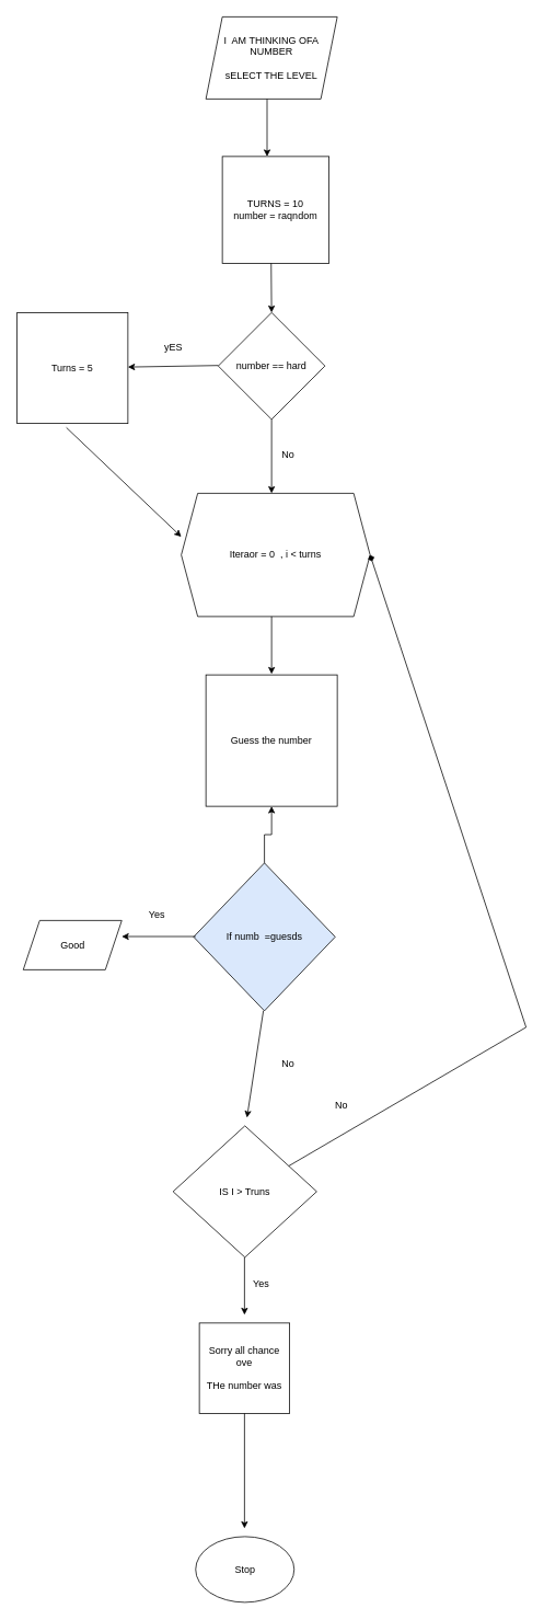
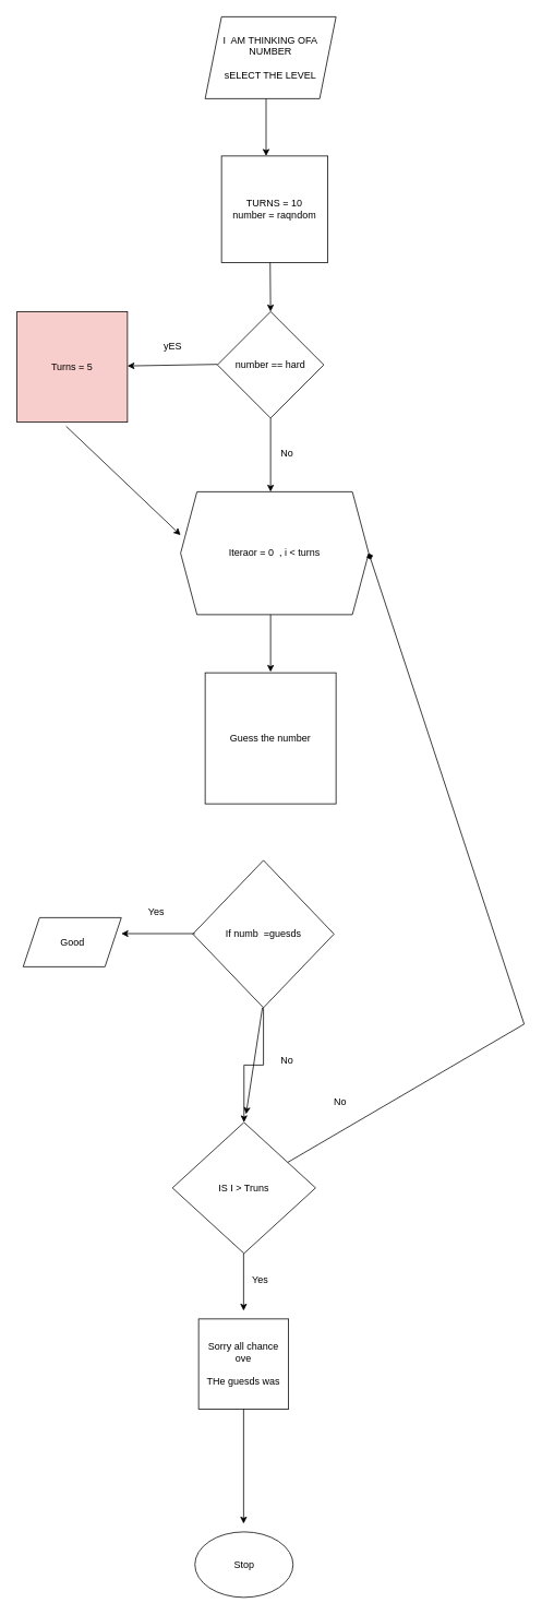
  <mxCell id="0" />
  <mxCell id="1" parent="0" />
  <mxCell id="2" value="I&amp;nbsp; AM THINKING OFA NUMBER&lt;br&gt;&lt;br&gt;sELECT THE LEVEL" style="shape=parallelogram;perimeter=parallelogramPerimeter;whiteSpace=wrap;html=1;fixedSize=1;" vertex="1" parent="1"><mxGeometry x="250" y="20" width="160" height="100" as="geometry" /></mxCell>
  <mxCell id="3" value="number == hard" style="rhombus;whiteSpace=wrap;html=1;" vertex="1" parent="1"><mxGeometry x="265" y="380" width="130" height="130" as="geometry" /></mxCell>
  <mxCell id="4" value="" style="endArrow=classic;html=1;rounded=0;" edge="1" parent="1"><mxGeometry width="50" height="50" relative="1" as="geometry"><mxPoint x="324.5" y="120" as="sourcePoint" /><mxPoint x="324.5" y="190" as="targetPoint" /></mxGeometry></mxCell>
  <mxCell id="5" value="TURNS = 10&lt;br&gt;number = raqndom" style="whiteSpace=wrap;html=1;aspect=fixed;" vertex="1" parent="1"><mxGeometry x="270" y="190" width="130" height="130" as="geometry" /></mxCell>
  <mxCell id="6" value="" style="endArrow=classic;html=1;rounded=0;entryX=0.5;entryY=0;entryDx=0;entryDy=0;" edge="1" parent="1" target="3"><mxGeometry width="50" height="50" relative="1" as="geometry"><mxPoint x="329.5" y="320" as="sourcePoint" /><mxPoint x="329.5" y="390" as="targetPoint" /></mxGeometry></mxCell>
  <mxCell id="7" value="" style="endArrow=classic;html=1;rounded=0;" edge="1" parent="1" target="9"><mxGeometry width="50" height="50" relative="1" as="geometry"><mxPoint x="265" y="444.41" as="sourcePoint" /><mxPoint x="125" y="444.41" as="targetPoint" /></mxGeometry></mxCell>
  <mxCell id="8" value="" style="endArrow=classic;html=1;rounded=0;" edge="1" parent="1"><mxGeometry width="50" height="50" relative="1" as="geometry"><mxPoint x="330" y="510" as="sourcePoint" /><mxPoint x="330" y="600" as="targetPoint" /></mxGeometry></mxCell>
- <mxCell id="9" value="Turns = 5" style="whiteSpace=wrap;html=1;aspect=fixed;" vertex="1" parent="1"><mxGeometry x="20" y="380" width="135" height="135" as="geometry" /></mxCell>
+ <mxCell id="9" value="Turns = 5" style="whiteSpace=wrap;html=1;aspect=fixed;fillColor=#f8cecc;" vertex="1" parent="1"><mxGeometry x="20" y="380" width="135" height="135" as="geometry" /></mxCell>
  <mxCell id="10" value="yES" style="text;html=1;align=center;verticalAlign=middle;resizable=0;points=[];autosize=1;strokeColor=none;fillColor=none;" vertex="1" parent="1"><mxGeometry x="185" y="408" width="50" height="30" as="geometry" /></mxCell>
  <mxCell id="11" value="No&lt;br&gt;" style="text;html=1;align=center;verticalAlign=middle;resizable=0;points=[];autosize=1;strokeColor=none;fillColor=none;" vertex="1" parent="1"><mxGeometry x="330" y="538" width="40" height="30" as="geometry" /></mxCell>
  <mxCell id="12" value="Iteraor = 0&amp;nbsp; , i &amp;lt; turns" style="shape=hexagon;perimeter=hexagonPerimeter2;whiteSpace=wrap;html=1;fixedSize=1;" vertex="1" parent="1"><mxGeometry x="220" y="600" width="230" height="150" as="geometry" /></mxCell>
  <mxCell id="13" value="" style="endArrow=classic;html=1;rounded=0;entryX=0;entryY=0.353;entryDx=0;entryDy=0;entryPerimeter=0;" edge="1" parent="1" target="12"><mxGeometry width="50" height="50" relative="1" as="geometry"><mxPoint x="80" y="520" as="sourcePoint" /><mxPoint x="90" y="630" as="targetPoint" /></mxGeometry></mxCell>
  <mxCell id="14" value="&lt;font style=&quot;font-size: 12px;&quot;&gt;IS I &amp;gt; Truns&lt;/font&gt;" style="rhombus;whiteSpace=wrap;html=1;" vertex="1" parent="1"><mxGeometry x="210" y="1370" width="175" height="160" as="geometry" /></mxCell>
  <mxCell id="15" value="" style="endArrow=classic;html=1;rounded=0;" edge="1" parent="1"><mxGeometry width="50" height="50" relative="1" as="geometry"><mxPoint x="297" y="1530" as="sourcePoint" /><mxPoint x="297" y="1600" as="targetPoint" /></mxGeometry></mxCell>
  <mxCell id="16" value="Yes" style="text;html=1;align=center;verticalAlign=middle;resizable=0;points=[];autosize=1;strokeColor=none;fillColor=none;" vertex="1" parent="1"><mxGeometry x="297" y="1548" width="40" height="30" as="geometry" /></mxCell>
  <mxCell id="17" value="Stop" style="ellipse;whiteSpace=wrap;html=1;" vertex="1" parent="1"><mxGeometry x="237.5" y="1870" width="120" height="80" as="geometry" /></mxCell>
- <mxCell id="18" value="Sorry all chance ove&lt;br&gt;&lt;br&gt;THe number was" style="whiteSpace=wrap;html=1;aspect=fixed;" vertex="1" parent="1"><mxGeometry x="242" y="1610" width="110" height="110" as="geometry" /></mxCell>
+ <mxCell id="18" value="Sorry all chance ove&lt;br&gt;&lt;br&gt;THe guesds was" style="whiteSpace=wrap;html=1;aspect=fixed;" vertex="1" parent="1"><mxGeometry x="242" y="1610" width="110" height="110" as="geometry" /></mxCell>
  <mxCell id="19" value="" style="endArrow=classic;html=1;rounded=0;" edge="1" parent="1"><mxGeometry width="50" height="50" relative="1" as="geometry"><mxPoint x="297" y="1720" as="sourcePoint" /><mxPoint x="297" y="1860" as="targetPoint" /></mxGeometry></mxCell>
  <mxCell id="20" value="" style="endArrow=diamond;html=1;rounded=0;entryX=1;entryY=0.5;entryDx=0;entryDy=0;" edge="1" parent="1" source="14" target="12"><mxGeometry width="50" height="50" relative="1" as="geometry"><mxPoint x="490" y="1210" as="sourcePoint" /><mxPoint x="620" y="1250" as="targetPoint" /><Array as="points"><mxPoint x="640" y="1250" /></Array></mxGeometry></mxCell>
  <mxCell id="21" value="No" style="text;html=1;align=center;verticalAlign=middle;resizable=0;points=[];autosize=1;strokeColor=none;fillColor=none;" vertex="1" parent="1"><mxGeometry x="395" y="1330" width="40" height="30" as="geometry" /></mxCell>
  <mxCell id="22" value="" style="endArrow=classic;html=1;rounded=0;" edge="1" parent="1"><mxGeometry width="50" height="50" relative="1" as="geometry"><mxPoint x="330" y="750" as="sourcePoint" /><mxPoint x="330" y="820" as="targetPoint" /></mxGeometry></mxCell>
  <mxCell id="23" value="Guess the number&lt;br&gt;" style="whiteSpace=wrap;html=1;aspect=fixed;" vertex="1" parent="1"><mxGeometry x="250" y="821" width="160" height="160" as="geometry" /></mxCell>
- <mxCell id="24" value="" style="edgeStyle=orthogonalEdgeStyle;rounded=0;orthogonalLoop=1;jettySize=auto;html=1;" edge="1" parent="1" source="25" target="23"><mxGeometry relative="1" as="geometry" /></mxCell>
- <mxCell id="25" value="If numb&amp;nbsp; =guesds" style="rhombus;whiteSpace=wrap;html=1;fillColor=#dae8fc;" vertex="1" parent="1"><mxGeometry x="235" y="1050" width="172.5" height="180" as="geometry" /></mxCell>
+ <mxCell id="24" value="" style="edgeStyle=orthogonalEdgeStyle;rounded=0;orthogonalLoop=1;jettySize=auto;html=1;" edge="1" parent="1" source="25" target="14"><mxGeometry relative="1" as="geometry" /></mxCell>
+ <mxCell id="25" value="If numb&amp;nbsp; =guesds" style="rhombus;whiteSpace=wrap;html=1;" vertex="1" parent="1"><mxGeometry x="235" y="1050" width="172.5" height="180" as="geometry" /></mxCell>
  <mxCell id="26" value="" style="endArrow=classic;html=1;rounded=0;" edge="1" parent="1"><mxGeometry width="50" height="50" relative="1" as="geometry"><mxPoint x="237.5" y="1139.52" as="sourcePoint" /><mxPoint x="147.5" y="1139.52" as="targetPoint" /></mxGeometry></mxCell>
  <mxCell id="27" value="" style="endArrow=classic;html=1;rounded=0;" edge="1" parent="1"><mxGeometry width="50" height="50" relative="1" as="geometry"><mxPoint x="320" y="1230" as="sourcePoint" /><mxPoint x="300" y="1360" as="targetPoint" /></mxGeometry></mxCell>
  <mxCell id="28" value="No" style="text;html=1;align=center;verticalAlign=middle;resizable=0;points=[];autosize=1;strokeColor=none;fillColor=none;" vertex="1" parent="1"><mxGeometry x="330" y="1280" width="40" height="30" as="geometry" /></mxCell>
  <mxCell id="29" value="Yes" style="text;html=1;align=center;verticalAlign=middle;resizable=0;points=[];autosize=1;strokeColor=none;fillColor=none;" vertex="1" parent="1"><mxGeometry x="170" y="1098" width="40" height="30" as="geometry" /></mxCell>
  <mxCell id="30" value="Good&lt;br&gt;" style="shape=parallelogram;perimeter=parallelogramPerimeter;whiteSpace=wrap;html=1;fixedSize=1;" vertex="1" parent="1"><mxGeometry x="27.5" y="1120" width="120" height="60" as="geometry" /></mxCell>
